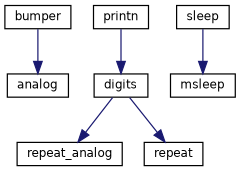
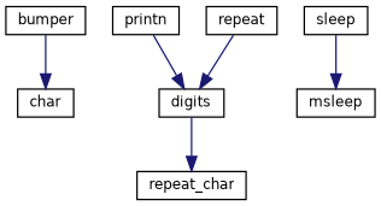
  digraph {
    rankdir=TB
    node [color=black fillcolor=white fontname=Helvetica fontsize=10 shape=record style=filled]
    edge [color=midnightblue fontname=Helvetica fontsize=10 labelfontname=Helvetica labelfontsize=10 style=solid]
    n1 [height=0.2 label=bumper width=0.4]
-   n2 [height=0.2 label=analog width=0.4]
+   n2 [height=0.2 label=char width=0.4]
    n3 [height=0.2 label=printn width=0.4]
    n4 [height=0.2 label=digits width=0.4]
    n5 [height=0.2 label=sleep width=0.4]
    n6 [height=0.2 label=msleep width=0.4]
-   n7 [height=0.2 label=repeat_analog width=0.4]
+   n7 [height=0.2 label=repeat_char width=0.4]
    n8 [height=0.2 label=repeat width=0.4]
    n1 -> n2
    n3 -> n4
    n4 -> n7
-   n4 -> n8
+   n8 -> n4
    n5 -> n6
  }
